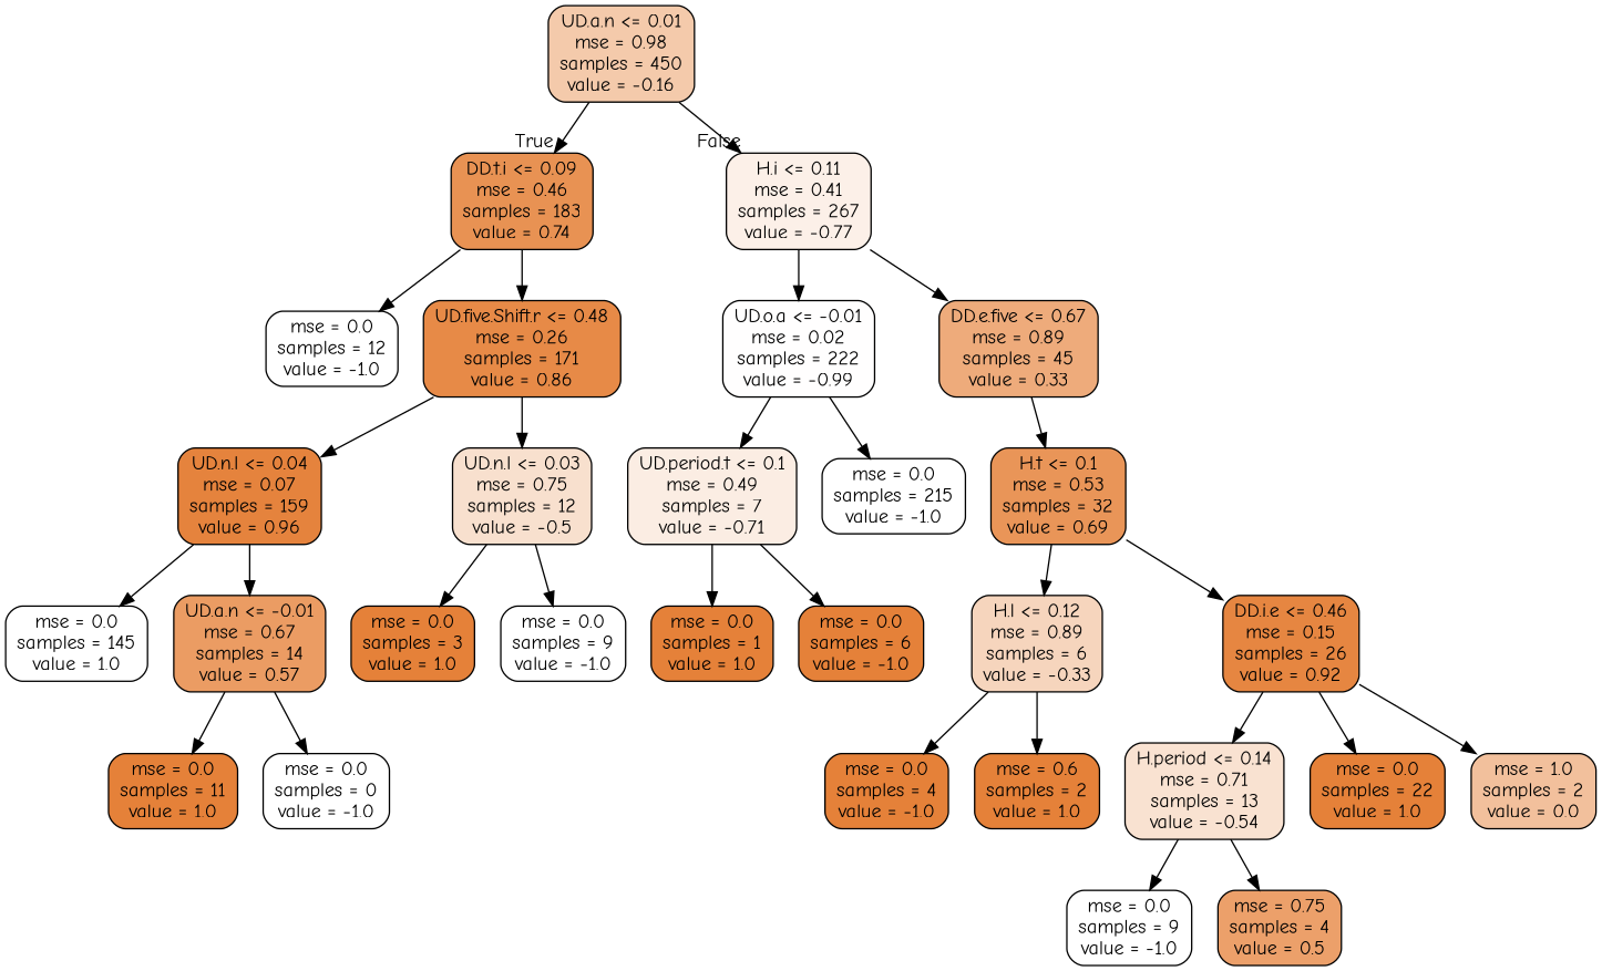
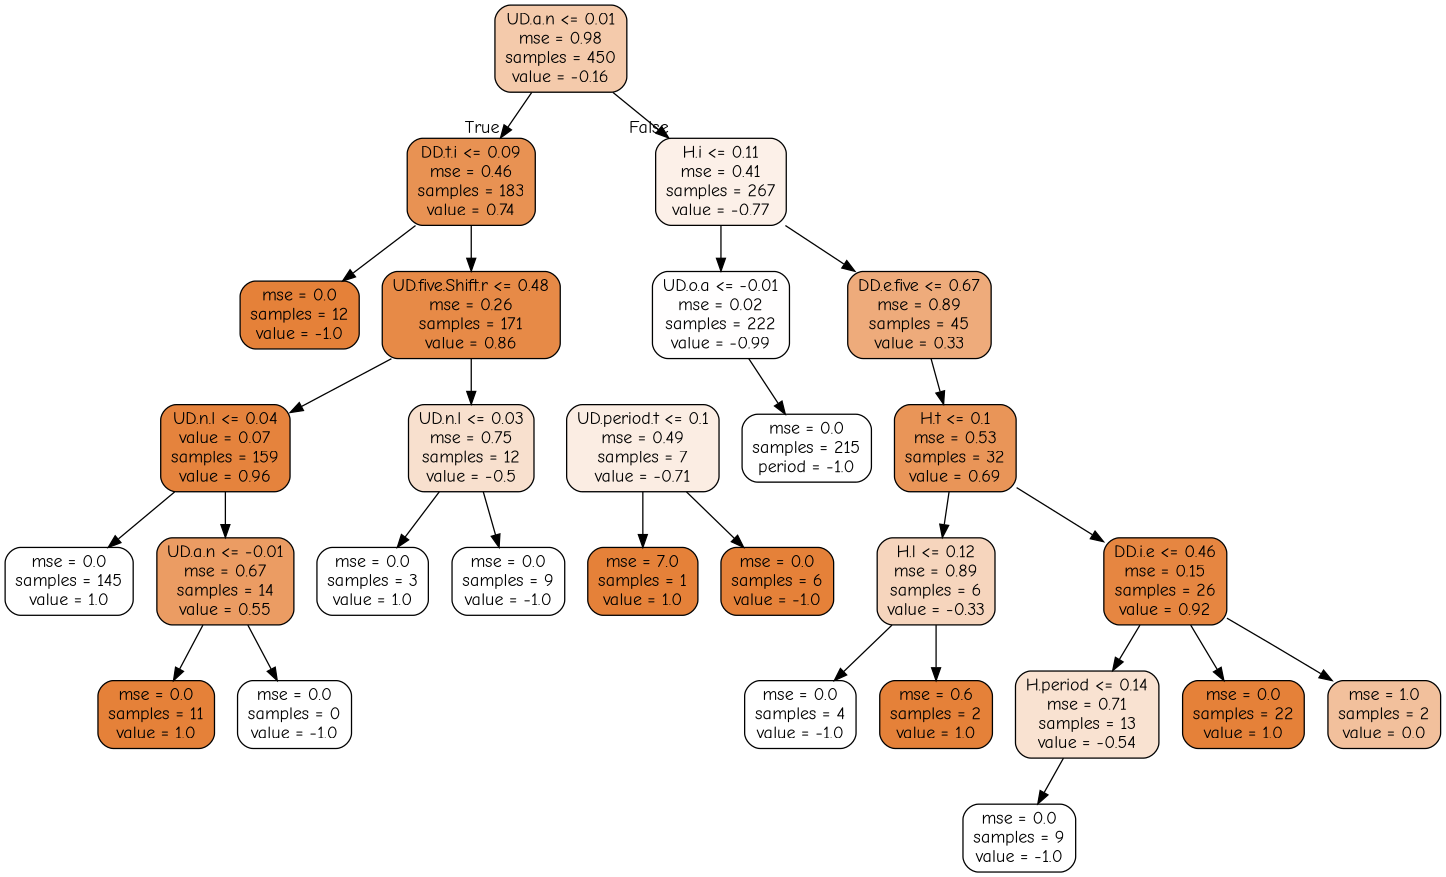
  digraph {
    fontname="Comic Neue"
    node [color=black fillcolor="#ffffff" fontname="Comic Neue" shape=box style="filled, rounded"]
    edge [fontname="Comic Neue"]
    n1 [fillcolor="#f4caab" label="UD.a.n <= 0.01\nmse = 0.98\nsamples = 450\nvalue = -0.16"]
    n2 [fillcolor="#e89253" label="DD.t.i <= 0.09\nmse = 0.46\nsamples = 183\nvalue = 0.74"]
    n3 [fillcolor="#fcf0e8" label="H.i <= 0.11\nmse = 0.41\nsamples = 267\nvalue = -0.77"]
-   n4 [label="mse = 0.0\nsamples = 12\nvalue = -1.0"]
+   n4 [fillcolor="#e58139" label="mse = 0.0\nsamples = 12\nvalue = -1.0"]
    n5 [fillcolor="#e78a47" label="UD.five.Shift.r <= 0.48\nmse = 0.26\nsamples = 171\nvalue = 0.86"]
    n6 [fillcolor="#fffefe" label="UD.o.a <= -0.01\nmse = 0.02\nsamples = 222\nvalue = -0.99"]
    n7 [fillcolor="#eeab7b" label="DD.e.five <= 0.67\nmse = 0.89\nsamples = 45\nvalue = 0.33"]
-   n8 [fillcolor="#e5833d" label="UD.n.l <= 0.04\nmse = 0.07\nsamples = 159\nvalue = 0.96"]
+   n8 [fillcolor="#e5833d" label="UD.n.l <= 0.04\nvalue = 0.07\nsamples = 159\nvalue = 0.96"]
    n9 [fillcolor="#f8e0ce" label="UD.n.l <= 0.03\nmse = 0.75\nsamples = 12\nvalue = -0.5"]
    n10 [label="mse = 0.0\nsamples = 145\nvalue = 1.0"]
-   n11 [fillcolor="#eb9c63" label="UD.a.n <= -0.01\nmse = 0.67\nsamples = 14\nvalue = 0.57"]
-   n12 [fillcolor="#e58139" label="mse = 0.0\nsamples = 3\nvalue = 1.0"]
+   n11 [fillcolor="#eb9c63" label="UD.a.n <= -0.01\nmse = 0.67\nsamples = 14\nvalue = 0.55"]
+   n12 [label="mse = 0.0\nsamples = 3\nvalue = 1.0"]
    n13 [label="mse = 0.0\nsamples = 9\nvalue = -1.0"]
    n14 [fillcolor="#e58139" label="mse = 0.0\nsamples = 11\nvalue = 1.0"]
    n15 [label="mse = 0.0\nsamples = 0\nvalue = -1.0"]
    n16 [fillcolor="#fbede3" label="UD.period.t <= 0.1\nmse = 0.49\nsamples = 7\nvalue = -0.71"]
-   n17 [label="mse = 0.0\nsamples = 215\nvalue = -1.0"]
+   n17 [label="mse = 0.0\nsamples = 215\nperiod = -1.0"]
    n18 [fillcolor="#e99558" label="H.t <= 0.1\nmse = 0.53\nsamples = 32\nvalue = 0.69"]
-   n19 [fillcolor="#e58139" label="mse = 0.0\nsamples = 1\nvalue = 1.0"]
+   n19 [fillcolor="#e58139" label="mse = 7.0\nsamples = 1\nvalue = 1.0"]
    n20 [fillcolor="#e58139" label="mse = 0.0\nsamples = 6\nvalue = -1.0"]
    n21 [fillcolor="#f6d5bd" label="H.l <= 0.12\nmse = 0.89\nsamples = 6\nvalue = -0.33"]
    n22 [fillcolor="#e68641" label="DD.i.e <= 0.46\nmse = 0.15\nsamples = 26\nvalue = 0.92"]
    n23 [fillcolor="#f9e2d1" label="H.period <= 0.14\nmse = 0.71\nsamples = 13\nvalue = -0.54"]
    n24 [label="mse = 0.0\nsamples = 9\nvalue = -1.0"]
-   n25 [fillcolor="#eca06a" label="mse = 0.75\nsamples = 4\nvalue = 0.5"]
-   n26 [fillcolor="#e58139" label="mse = 0.0\nsamples = 4\nvalue = -1.0"]
+   n26 [label="mse = 0.0\nsamples = 4\nvalue = -1.0"]
    n27 [fillcolor="#e58139" label="mse = 0.6\nsamples = 2\nvalue = 1.0"]
    n28 [fillcolor="#e58139" label="mse = 0.0\nsamples = 22\nvalue = 1.0"]
    n29 [fillcolor="#f2c09c" label="mse = 1.0\nsamples = 2\nvalue = 0.0"]
    n1 -> n2 [headlabel=True labelangle=45 labeldistance=2.5]
    n1 -> n3 [headlabel=False labelangle=-45 labeldistance=2.5]
    n2 -> n4
    n2 -> n5
    n3 -> n6
    n3 -> n7
    n5 -> n8
    n5 -> n9
-   n6 -> n16
    n6 -> n17
    n7 -> n18
    n8 -> n10
    n8 -> n11
    n9 -> n12
    n9 -> n13
    n11 -> n14
    n11 -> n15
    n16 -> n19
    n16 -> n20
    n18 -> n21
    n18 -> n22
    n21 -> n26
    n21 -> n27
    n22 -> n23
    n22 -> n28
    n22 -> n29
    n23 -> n24
-   n23 -> n25
  }
